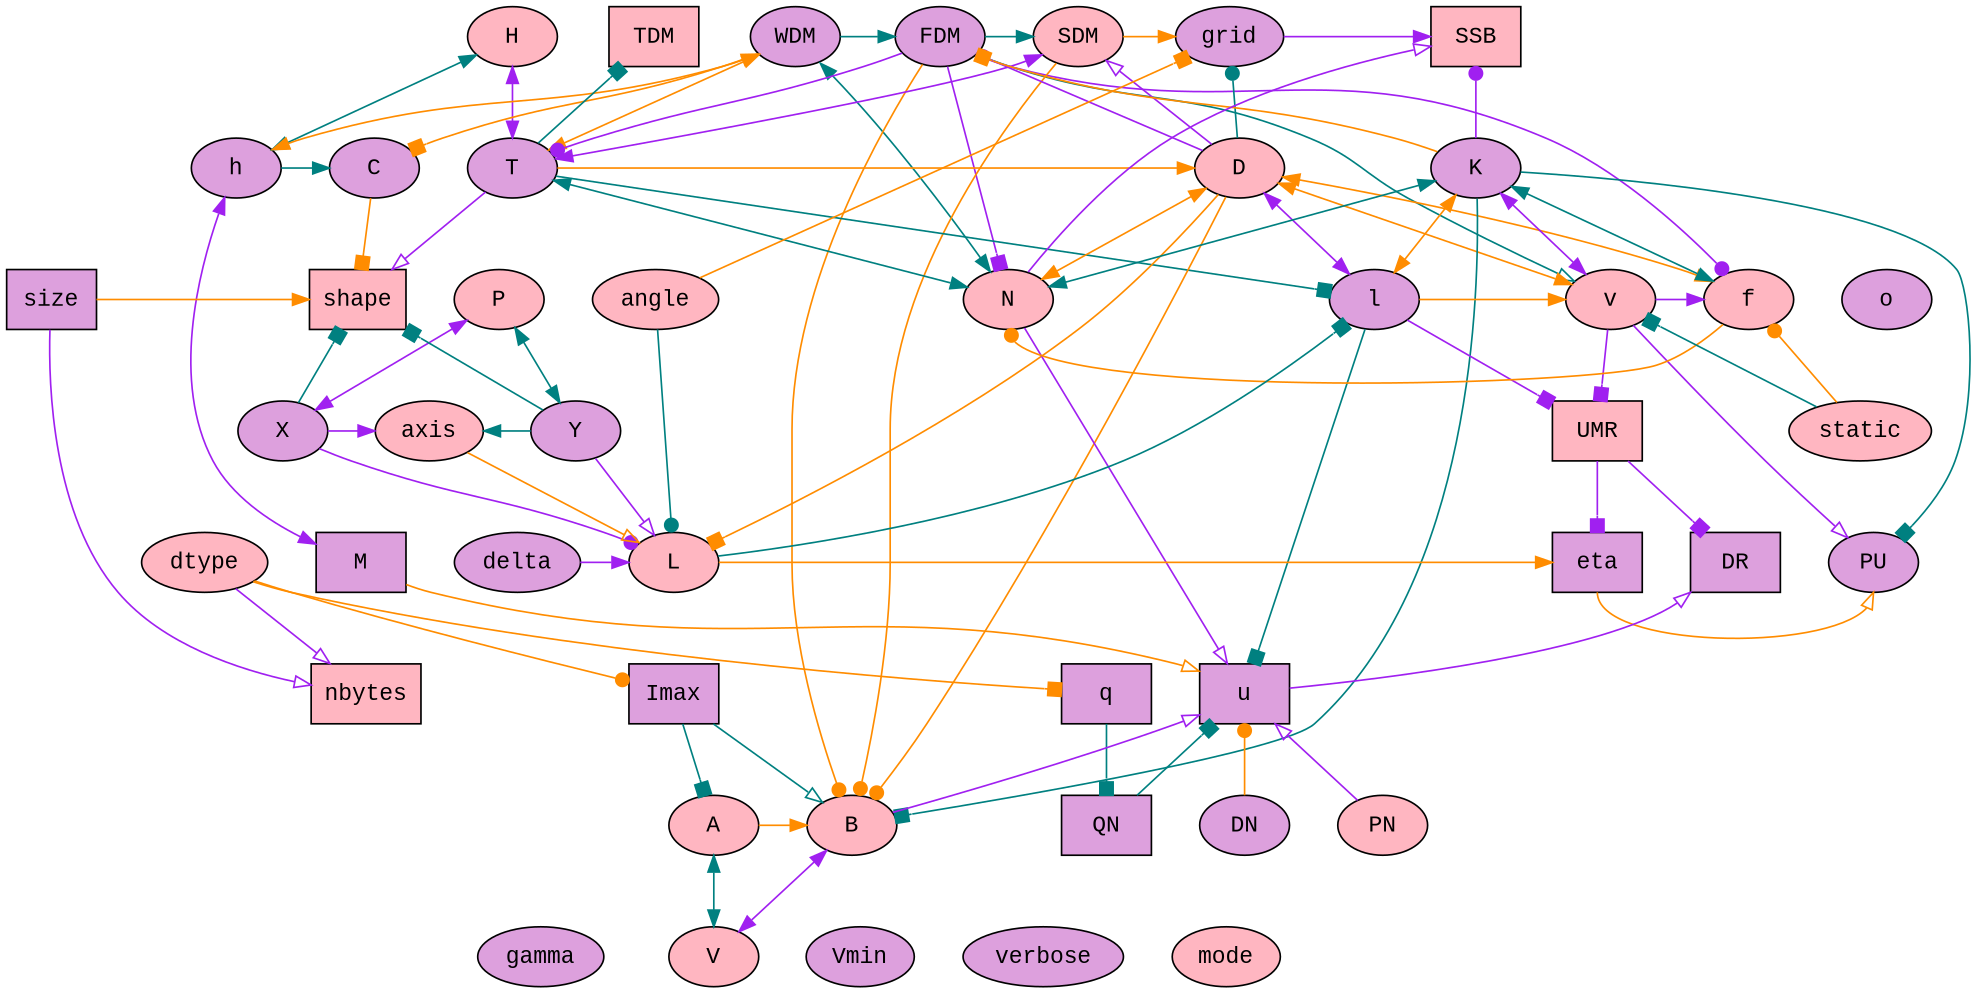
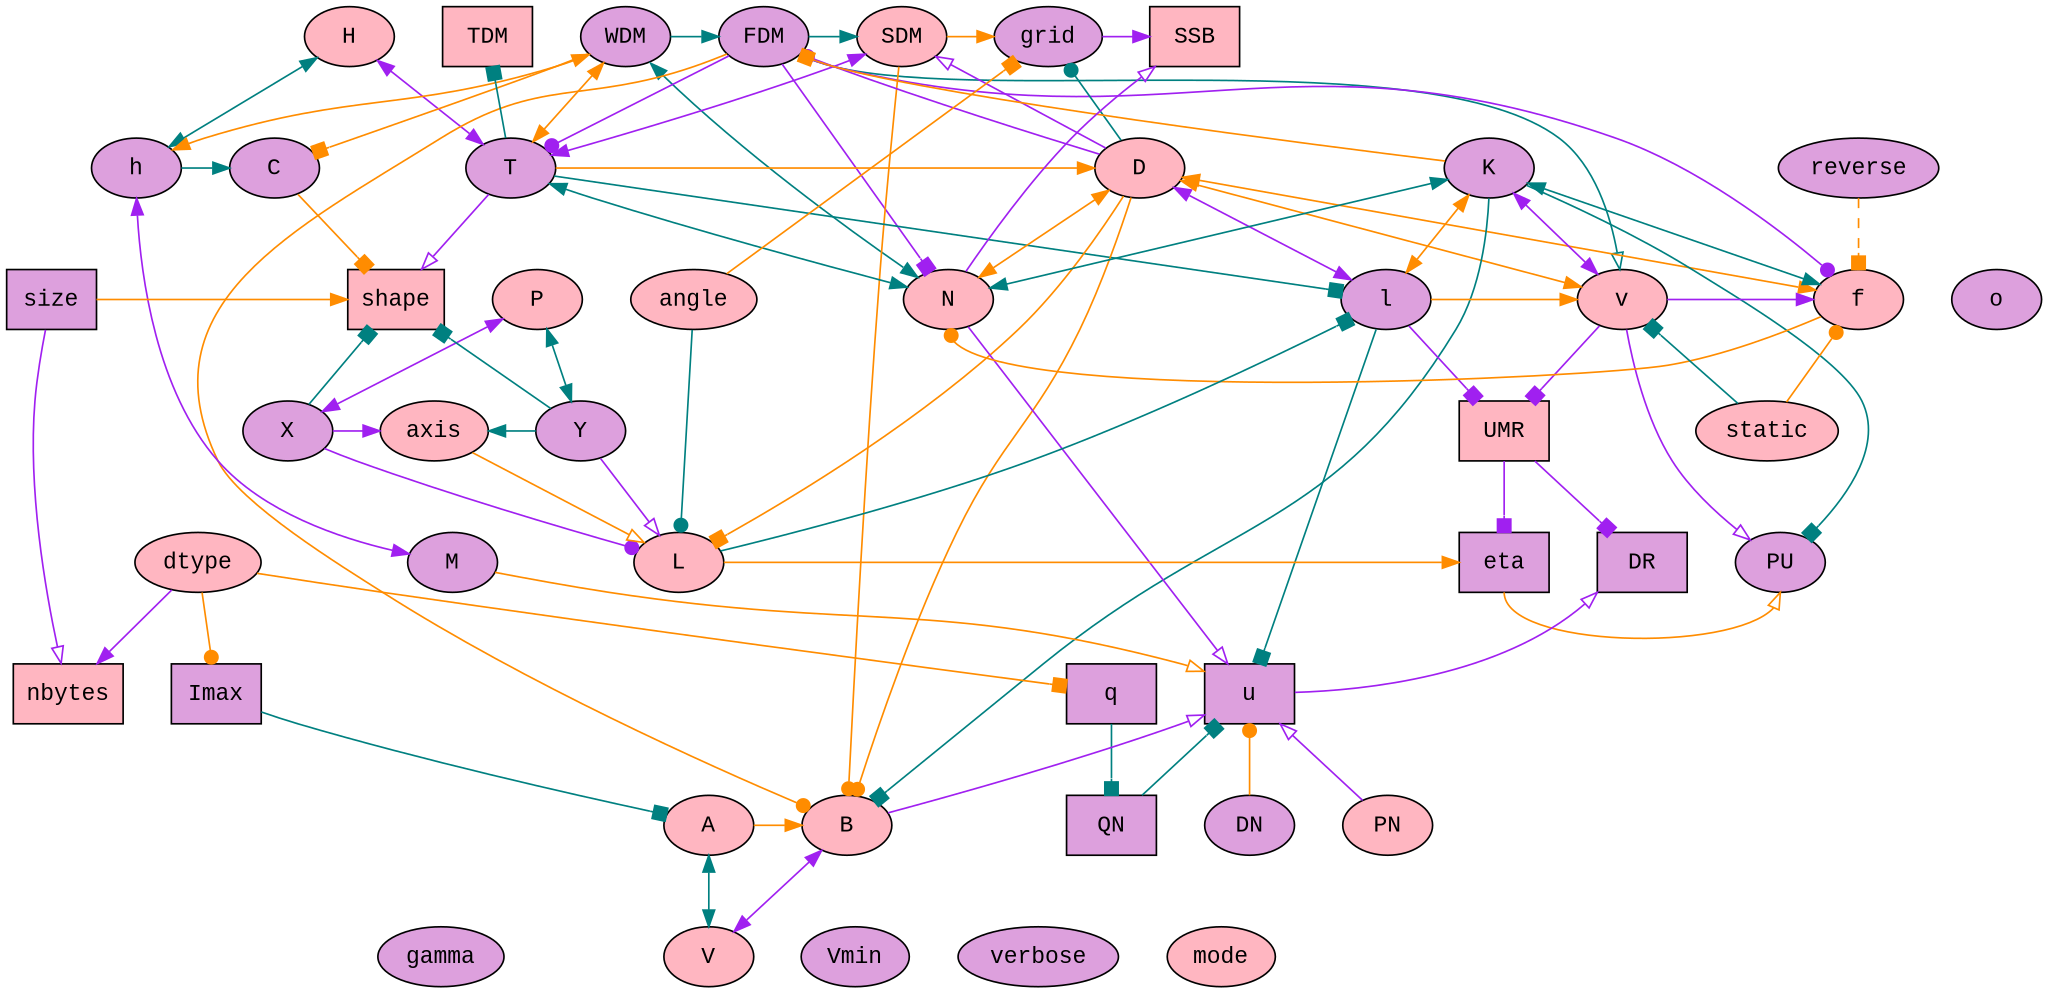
  digraph {
    compound=True
    fontname="Liberation Mono"
    nodesep=0.4
    ranksep=0.6
    node [fillcolor=plum fontname="Liberation Mono" style=filled]
    edge [fontname="Liberation Mono"]
    TDM [fillcolor=lightpink shape=box]
    H [fillcolor=lightpink]
    WDM
    FDM
    SDM [fillcolor=lightpink]
    grid
    SSB [fillcolor=lightpink shape=box]
    h
    C
    T
    D [fillcolor=lightpink]
    K
+   reverse
    size [shape=box]
    shape [fillcolor=lightpink shape=box]
    P [fillcolor=lightpink]
    angle [fillcolor=lightpink]
    N [fillcolor=lightpink]
    l
    v [fillcolor=lightpink]
    f [fillcolor=lightpink]
    o
    X
    axis [fillcolor=lightpink]
    Y
    UMR [fillcolor=lightpink shape=box]
    static [fillcolor=lightpink]
    dtype [fillcolor=lightpink]
-   M [shape=box]
-   delta
+   M
    L [fillcolor=lightpink]
    eta [shape=box]
    DR [shape=box]
    PU [shape=ellipse]
    nbytes [fillcolor=lightpink shape=box]
    Imax [shape=box]
    q [shape=box]
    u [shape=box]
    A [fillcolor=lightpink]
    B [fillcolor=lightpink]
    QN [shape=box]
    DN
    PN [fillcolor=lightpink]
    gamma
    V [fillcolor=lightpink]
    Vmin
    verbose
    mode [fillcolor=lightpink]
    subgraph sub_1 {
      rank=same
      TDM
      H
      WDM
      FDM
      SDM
      grid
      SSB
    }
    subgraph sub_2 {
      rank=same
      h
      C
      T
      D
      K
+     reverse
    }
    subgraph sub_3 {
      rank=same
      size
      shape
      P
      angle
      N
      l
      v
      f
      o
    }
    subgraph sub_4 {
      rank=same
      X
      axis
      Y
      UMR
      static
    }
    subgraph sub_5 {
      rank=same
      dtype
      M
-     delta
      L
      eta
      DR
      PU
    }
    subgraph sub_6 {
      rank=same
      nbytes
      Imax
      q
      u
    }
    subgraph sub_7 {
      rank=same
      A
      B
      QN
      DN
      PN
    }
    subgraph sub_8 {
      rank=same
      gamma
      V
      Vmin
      verbose
      mode
    }
    TDM -> WDM [group=1 style=invis]
    TDM -> WDM [style=invis]
    H -> TDM [group=1 style=invis]
    H -> h [color=teal dir=both]
    H -> T [color=purple dir=both]
    WDM -> FDM [group=1 style=invis]
    WDM -> FDM [color=teal dir=both tailport=e weight=3]
    WDM -> h [color=darkorange dir=both]
    WDM -> C [arrowhead=box color=darkorange shape=box]
    WDM -> T [color=darkorange dir=both]
    WDM -> N [color=teal dir=both tailport=se]
    FDM -> SDM [group=1 style=invis]
    FDM -> SDM [color=teal dir=both tailport=e weight=1]
    FDM -> T [arrowhead=dot color=purple]
    FDM -> N [arrowhead=box color=purple]
    FDM -> v [arrowhead=onormal color=teal]
    FDM -> f [arrowhead=dot color=purple]
    FDM -> B [arrowhead=dot color=darkorange]
    SDM -> grid [group=1 style=invis]
    SDM -> grid [arrowhead=dot color=darkorange tailport=e]
    SDM -> T [color=purple dir=both]
    SDM -> B [arrowhead=dot color=darkorange]
    grid -> SSB [group=1 style=invis]
    grid -> SSB [arrowhead=dot color=purple tailport=e]
    h -> C [group=2 style=invis]
    h -> C [arrowhead=dot color=teal tailport=e]
    h -> size [style=invis]
    h -> M [color=purple dir=both]
    C -> T [group=2 style=invis]
    C -> shape [arrowhead=box color=darkorange]
    T -> TDM [arrowhead=box color=teal]
    T -> D [group=2 style=invis]
    T -> D [arrowhead=dot color=darkorange tailport=e]
    T -> shape [arrowhead=onormal color=purple]
    T -> N [color=teal dir=both]
    T -> l [arrowhead=box color=teal]
    D -> FDM [arrowhead=dot color=purple]
    D -> SDM [arrowhead=onormal color=purple]
    D -> grid [arrowhead=dot color=teal]
    D -> K [group=2 style=invis]
    D -> N [color=darkorange dir=both]
    D -> l [color=purple dir=both]
    D -> v [color=darkorange dir=both]
    D -> f [color=darkorange dir=both]
    D -> L [arrowhead=box color=darkorange]
    D -> B [arrowhead=dot color=darkorange]
    K -> FDM [arrowhead=box color=darkorange]
-   K -> SSB [arrowhead=dot color=purple weight=5]
+   K -> reverse [group=2 style=invis]
    K -> N [color=teal dir=both]
    K -> l [color=darkorange dir=both]
    K -> v [color=purple dir=both]
    K -> f [color=teal dir=both]
    K -> PU [arrowhead=box color=teal]
    K -> B [arrowhead=box color=teal]
+   reverse -> f [arrowhead=box color=darkorange style=dashed]
    size -> shape [group=3 style=invis]
    size -> shape [color=darkorange constraint=false dir=back tailport=e]
    size -> nbytes [arrowhead=onormal color=purple]
    shape -> P [group=3 style=invis]
    shape -> axis [style=invis]
    P -> angle [group=3 style=invis]
    P -> X [color=purple dir=both]
    P -> Y [color=teal dir=both]
    angle -> grid [arrowhead=box color=darkorange]
    angle -> N [group=3 style=invis]
    angle -> L [arrowhead=dot color=teal]
    N -> SSB [arrowhead=onormal color=purple]
    N -> l [group=3 style=invis]
    N -> u [arrowhead=onormal color=purple]
    l -> v [group=3 style=invis]
    l -> v [color=darkorange dir=both tailport=e]
    l -> UMR [arrowhead=box color=purple weight=13]
    l -> u [arrowhead=box color=teal]
    v -> f [group=3 style=invis]
    v -> f [arrowhead=dot color=purple tailport=e]
    v -> UMR [arrowhead=box color=purple]
    v -> PU [arrowhead=onormal color=purple]
    f -> N [arrowhead=dot color=darkorange headport=s]
    f -> o [group=3 style=invis]
    X -> shape [arrowhead=box color=teal]
    X -> axis [group=4 style=invis]
    X -> axis [arrowhead=dot color=purple tailport=e]
    X -> L [arrowhead=dot color=purple]
    axis -> Y [group=4 style=invis]
    axis -> L [arrowhead=onormal color=darkorange]
    Y -> shape [arrowhead=box color=teal]
    Y -> axis [arrowhead=box color=teal tailport=w]
    Y -> UMR [group=4 style=invis]
    Y -> L [arrowhead=onormal color=purple]
    UMR -> static [group=4 style=invis]
    UMR -> eta [arrowhead=box color=purple]
    UMR -> DR [arrowhead=box color=purple]
    static -> v [arrowhead=box color=teal]
    static -> f [arrowhead=dot color=darkorange]
    dtype -> M [group=5 style=invis]
-   dtype -> nbytes [arrowhead=onormal color=purple]
+   dtype -> nbytes [arrowhead=normal color=purple]
    dtype -> Imax [arrowhead=dot color=darkorange]
    dtype -> q [arrowhead=box color=darkorange]
-   M -> delta [group=5 style=invis]
    M -> u [arrowhead=onormal color=darkorange]
-   delta -> L [group=5 style=invis]
-   delta -> L [arrowhead=onormal color=purple tailport=e]
    L -> l [arrowhead=box color=teal]
    L -> eta [group=5 style=invis]
    L -> eta [arrowhead=dot color=darkorange tailport=e]
    eta -> DR [group=5 style=invis]
    eta -> PU [arrowhead=onormal color=darkorange headport=s tailport=s]
    DR -> PU [group=5 style=invis]
    nbytes -> Imax [group=7 style=invis]
    nbytes -> gamma [style=invis]
    Imax -> q [group=7 style=invis]
    Imax -> A [arrowhead=box color=teal]
-   Imax -> B [arrowhead=onormal color=teal weight=2]
    q -> u [group=7 style=invis]
    q -> QN [arrowhead=box color=teal weight=2]
    u -> DR [arrowhead=onormal color=purple constraint=false headport=sw]
    A -> B [group=8 style=invis]
    A -> B [color=darkorange dir=both tailport=e]
    A -> V [color=teal dir=both weight=3]
    B -> u [arrowhead=onormal color=purple]
    B -> QN [group=8 style=invis]
    B -> V [color=purple dir=both]
    QN -> u [arrowhead=box color=teal]
    QN -> DN [group=8 style=invis]
    DN -> u [arrowhead=dot color=darkorange weight=2]
    DN -> PN [group=8 style=invis]
    PN -> u [arrowhead=onormal color=purple]
    gamma -> V [group=9 style=invis]
    V -> Vmin [group=9 style=invis]
    Vmin -> verbose [group=9 style=invis]
    verbose -> mode [group=9 style=invis]
  }
